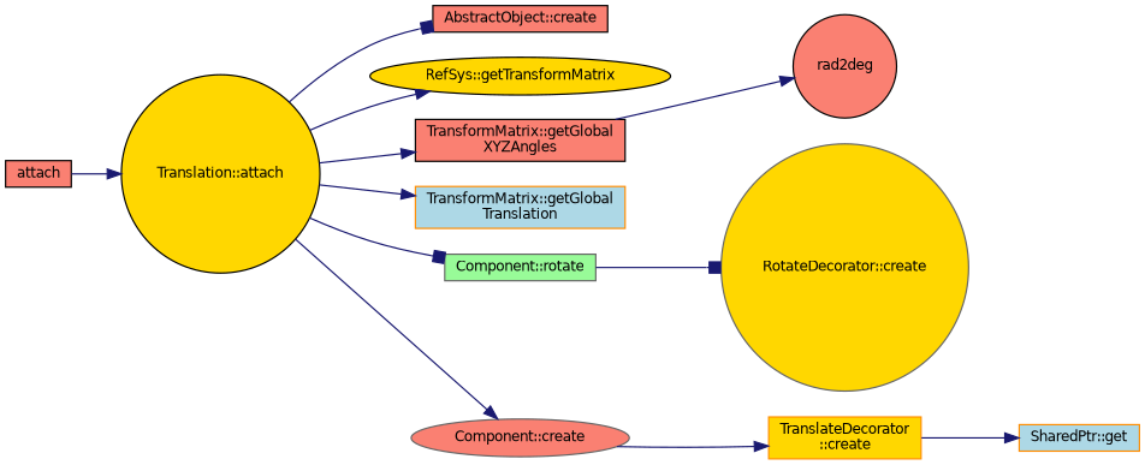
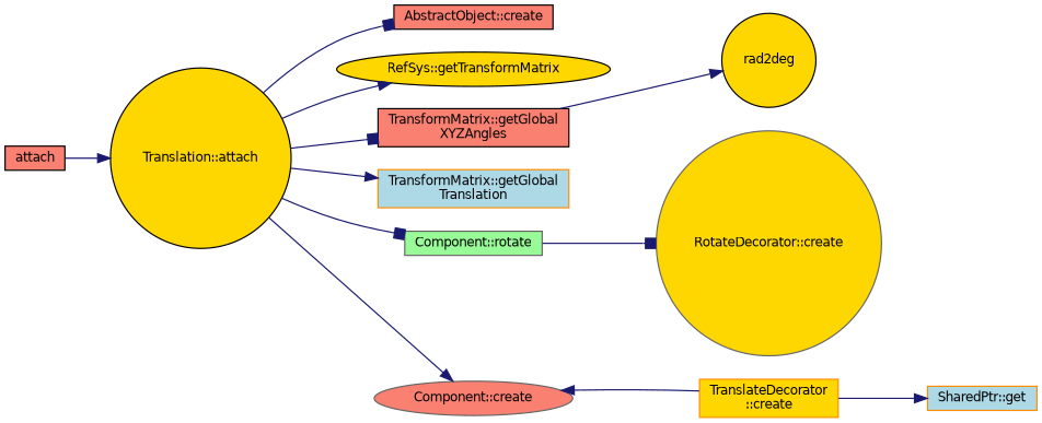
  digraph {
    rankdir=LR
    node [color=black fillcolor=salmon fontname=Helvetica fontsize=10 shape=box style=filled]
    edge [arrowhead=normal color=midnightblue fontname=Helvetica fontsize=10 labelfontname=Helvetica labelfontsize=10 style=solid]
    n1 [fontcolor=black height=0.2 label=attach width=0.4]
    n2 [fillcolor=gold height=0.2 label="Translation::attach" shape=circle width=0.4]
    n3 [height=0.2 label="AbstractObject::create" width=0.4]
    n4 [fillcolor=gold height=0.2 label="RefSys::getTransformMatrix" shape=ellipse width=0.4]
    n5 [height=0.2 label="TransformMatrix::getGlobal\lXYZAngles" width=0.4]
    n6 [color=darkorange fillcolor=lightblue height=0.2 label="TransformMatrix::getGlobal\lTranslation" width=0.4]
    n7 [color=gray40 fillcolor=palegreen height=0.2 label="Component::rotate" width=0.4]
    n8 [color=gray40 height=0.2 label="Component::create" shape=ellipse width=0.4]
-   n9 [height=0.2 label=rad2deg shape=circle width=0.4]
+   n9 [fillcolor=gold height=0.2 label=rad2deg shape=circle width=0.4]
    n10 [color=gray40 fillcolor=gold height=0.2 label="RotateDecorator::create" shape=circle width=0.4]
    n11 [color=darkorange fillcolor=gold height=0.2 label="TranslateDecorator\l::create" width=0.4]
    n12 [color=darkorange fillcolor=lightblue height=0.2 label="SharedPtr::get" width=0.4]
    n1 -> n2
    n2 -> n3 [arrowhead=box]
    n2 -> n4
-   n2 -> n5
+   n2 -> n5 [arrowhead=box]
    n2 -> n6
    n2 -> n7 [arrowhead=box]
    n2 -> n8
    n5 -> n9
    n7 -> n10 [arrowhead=box]
-   n8 -> n11
+   n11 -> n8
    n11 -> n12
  }
